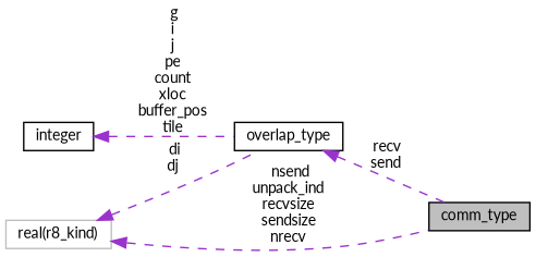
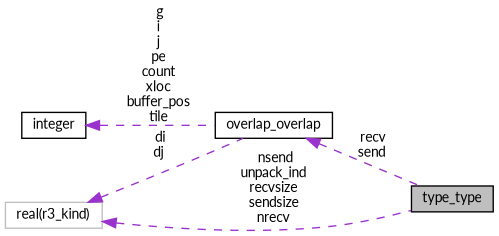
  digraph {
    fontname=Lato
    rankdir=LR
    node [color=black fillcolor=white fontname=Lato fontsize=10 shape=record style=filled]
    edge [color=darkorchid3 dir=back fontname=Lato fontsize=10 labelfontname=Helvetica labelfontsize=10 style=dashed]
-   n1 [fillcolor=grey75 fontcolor=black height=0.2 label=comm_type width=0.4]
+   n1 [fillcolor=grey75 fontcolor=black height=0.2 label=type_type width=0.4]
    n2 [height=0.2 label=integer width=0.4]
-   n3 [height=0.2 label=overlap_type width=0.4]
-   n4 [color=grey75 height=0.2 label="real(r8_kind)" width=0.4]
+   n3 [height=0.2 label=overlap_overlap width=0.4]
+   n4 [color=grey75 height=0.2 label="real(r3_kind)" width=0.4]
    n2 -> n3 [label=" g\ni\nj\npe\ncount\nxloc\nbuffer_pos\ntile"]
    n3 -> n1 [label=" recv\nsend"]
    n4 -> n1 [label=" nsend\nunpack_ind\nrecvsize\nsendsize\nnrecv"]
    n4 -> n3 [label=" di\ndj"]
  }
